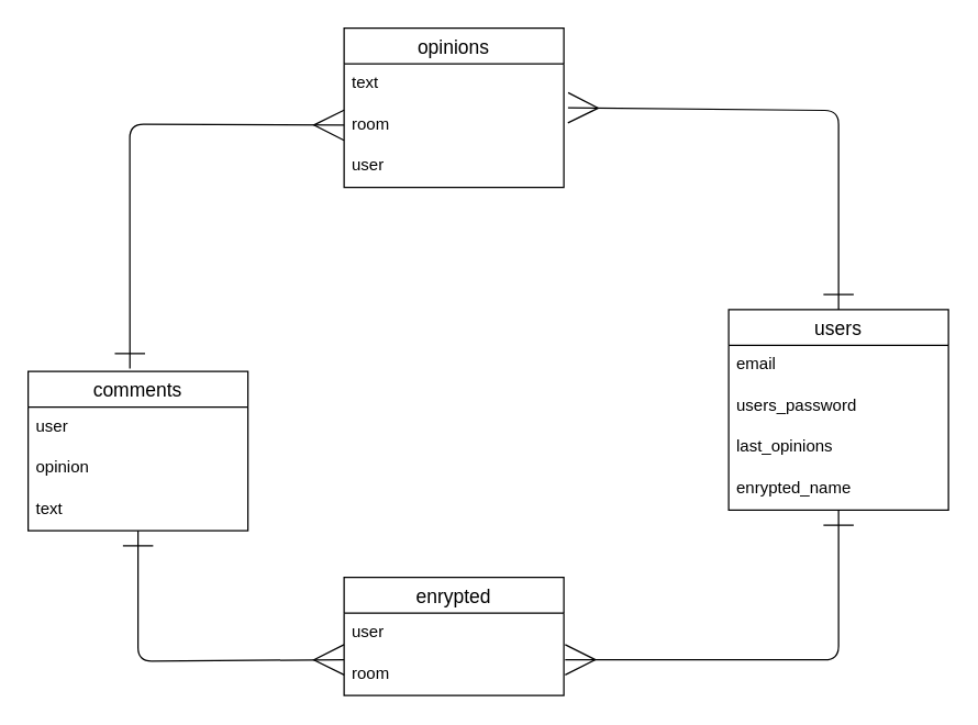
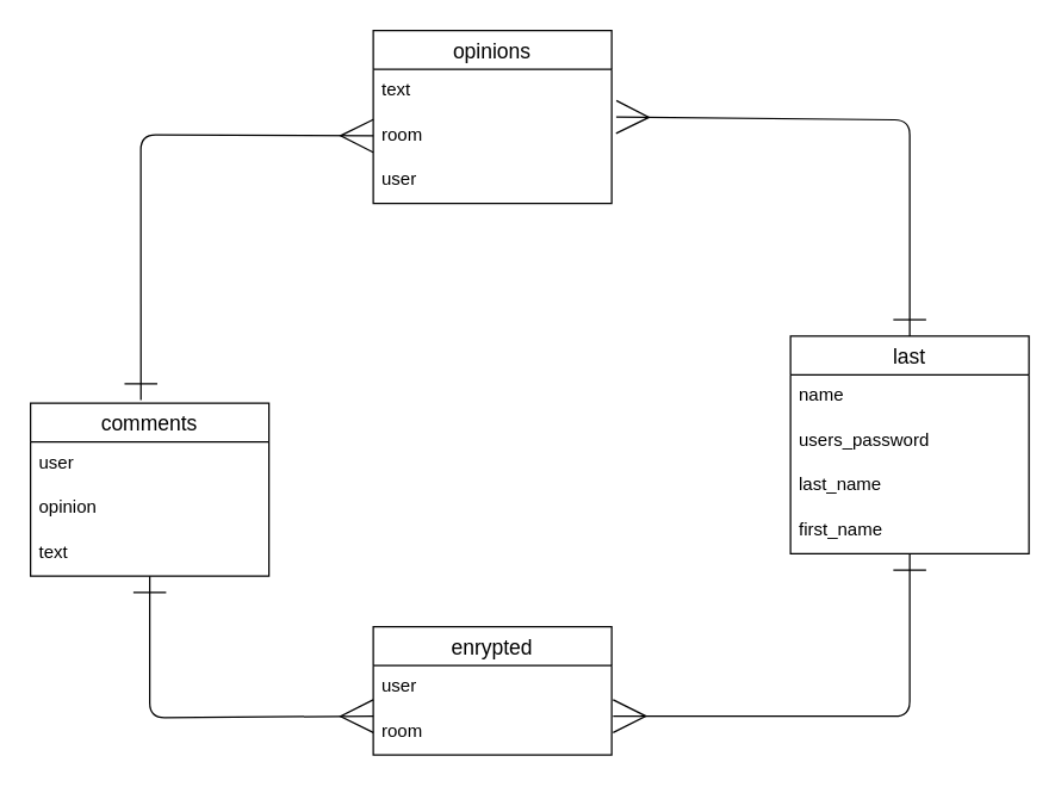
  <mxCell id="0" />
  <mxCell id="1" parent="0" />
  <mxCell id="2" style="edgeStyle=none;html=1;entryX=0;entryY=0.133;entryDx=0;entryDy=0;entryPerimeter=0;startArrow=ERone;startFill=0;endArrow=ERmany;endFill=0;startSize=20;endSize=20;" parent="1" source="3" target="9" edge="1"><mxGeometry relative="1" as="geometry"><Array as="points"><mxPoint x="100" y="481" /></Array></mxGeometry></mxCell>
  <mxCell id="3" value="comments" style="swimlane;fontStyle=0;childLayout=stackLayout;horizontal=1;startSize=26;horizontalStack=0;resizeParent=1;resizeParentMax=0;resizeLast=0;collapsible=1;marginBottom=0;align=center;fontSize=14;" parent="1" vertex="1"><mxGeometry x="20" y="270" width="160" height="116" as="geometry" /></mxCell>
  <mxCell id="4" value="user" style="text;strokeColor=none;fillColor=none;spacingLeft=4;spacingRight=4;overflow=hidden;rotatable=0;points=[[0,0.5],[1,0.5]];portConstraint=eastwest;fontSize=12;" vertex="1" parent="3"><mxGeometry y="26" width="160" height="30" as="geometry" /></mxCell>
  <mxCell id="5" value="opinion" style="text;strokeColor=none;fillColor=none;spacingLeft=4;spacingRight=4;overflow=hidden;rotatable=0;points=[[0,0.5],[1,0.5]];portConstraint=eastwest;fontSize=12;" vertex="1" parent="3"><mxGeometry y="56" width="160" height="30" as="geometry" /></mxCell>
  <mxCell id="6" value="text" style="text;strokeColor=none;fillColor=none;spacingLeft=4;spacingRight=4;overflow=hidden;rotatable=0;points=[[0,0.5],[1,0.5]];portConstraint=eastwest;fontSize=12;" parent="3" vertex="1"><mxGeometry y="86" width="160" height="30" as="geometry" /></mxCell>
  <mxCell id="7" value="enrypted" style="swimlane;fontStyle=0;childLayout=stackLayout;horizontal=1;startSize=26;horizontalStack=0;resizeParent=1;resizeParentMax=0;resizeLast=0;collapsible=1;marginBottom=0;align=center;fontSize=14;" parent="1" vertex="1"><mxGeometry x="250" y="420" width="160" height="86" as="geometry" /></mxCell>
  <mxCell id="8" value="user" style="text;strokeColor=none;fillColor=none;spacingLeft=4;spacingRight=4;overflow=hidden;rotatable=0;points=[[0,0.5],[1,0.5]];portConstraint=eastwest;fontSize=12;" parent="7" vertex="1"><mxGeometry y="26" width="160" height="30" as="geometry" /></mxCell>
  <mxCell id="9" value="room" style="text;strokeColor=none;fillColor=none;spacingLeft=4;spacingRight=4;overflow=hidden;rotatable=0;points=[[0,0.5],[1,0.5]];portConstraint=eastwest;fontSize=12;" parent="7" vertex="1"><mxGeometry y="56" width="160" height="30" as="geometry" /></mxCell>
  <mxCell id="10" value="opinions" style="swimlane;fontStyle=0;childLayout=stackLayout;horizontal=1;startSize=26;horizontalStack=0;resizeParent=1;resizeParentMax=0;resizeLast=0;collapsible=1;marginBottom=0;align=center;fontSize=14;" parent="1" vertex="1"><mxGeometry x="250" y="20" width="160" height="116" as="geometry" /></mxCell>
  <mxCell id="11" value="text" style="text;strokeColor=none;fillColor=none;spacingLeft=4;spacingRight=4;overflow=hidden;rotatable=0;points=[[0,0.5],[1,0.5]];portConstraint=eastwest;fontSize=12;" parent="10" vertex="1"><mxGeometry y="26" width="160" height="30" as="geometry" /></mxCell>
  <mxCell id="12" value="room" style="text;strokeColor=none;fillColor=none;spacingLeft=4;spacingRight=4;overflow=hidden;rotatable=0;points=[[0,0.5],[1,0.5]];portConstraint=eastwest;fontSize=12;" parent="10" vertex="1"><mxGeometry y="56" width="160" height="30" as="geometry" /></mxCell>
  <mxCell id="13" value="user" style="text;strokeColor=none;fillColor=none;spacingLeft=4;spacingRight=4;overflow=hidden;rotatable=0;points=[[0,0.5],[1,0.5]];portConstraint=eastwest;fontSize=12;" parent="10" vertex="1"><mxGeometry y="86" width="160" height="30" as="geometry" /></mxCell>
  <mxCell id="14" style="edgeStyle=none;html=1;entryX=1.006;entryY=0.133;entryDx=0;entryDy=0;entryPerimeter=0;startArrow=ERone;startFill=0;endArrow=ERmany;endFill=0;endSize=20;startSize=20;" parent="1" source="16" target="9" edge="1"><mxGeometry relative="1" as="geometry"><mxPoint x="420" y="480" as="targetPoint" /><Array as="points"><mxPoint x="610" y="480" /></Array></mxGeometry></mxCell>
  <mxCell id="15" style="edgeStyle=none;html=1;startArrow=ERone;startFill=0;endArrow=ERmany;endFill=0;startSize=20;endSize=20;entryX=1.019;entryY=0.067;entryDx=0;entryDy=0;entryPerimeter=0;" parent="1" source="16" target="12" edge="1"><mxGeometry relative="1" as="geometry"><mxPoint x="420" y="50" as="targetPoint" /><Array as="points"><mxPoint x="610" y="80" /></Array></mxGeometry></mxCell>
- <mxCell id="16" value="users" style="swimlane;fontStyle=0;childLayout=stackLayout;horizontal=1;startSize=26;horizontalStack=0;resizeParent=1;resizeParentMax=0;resizeLast=0;collapsible=1;marginBottom=0;align=center;fontSize=14;" parent="1" vertex="1"><mxGeometry x="530" y="225" width="160" height="146" as="geometry" /></mxCell>
- <mxCell id="17" value="email" style="text;strokeColor=none;fillColor=none;spacingLeft=4;spacingRight=4;overflow=hidden;rotatable=0;points=[[0,0.5],[1,0.5]];portConstraint=eastwest;fontSize=12;" parent="16" vertex="1"><mxGeometry y="26" width="160" height="30" as="geometry" /></mxCell>
+ <mxCell id="16" value="last" style="swimlane;fontStyle=0;childLayout=stackLayout;horizontal=1;startSize=26;horizontalStack=0;resizeParent=1;resizeParentMax=0;resizeLast=0;collapsible=1;marginBottom=0;align=center;fontSize=14;" parent="1" vertex="1"><mxGeometry x="530" y="225" width="160" height="146" as="geometry" /></mxCell>
+ <mxCell id="17" value="name" style="text;strokeColor=none;fillColor=none;spacingLeft=4;spacingRight=4;overflow=hidden;rotatable=0;points=[[0,0.5],[1,0.5]];portConstraint=eastwest;fontSize=12;" parent="16" vertex="1"><mxGeometry y="26" width="160" height="30" as="geometry" /></mxCell>
  <mxCell id="18" value="users_password" style="text;strokeColor=none;fillColor=none;spacingLeft=4;spacingRight=4;overflow=hidden;rotatable=0;points=[[0,0.5],[1,0.5]];portConstraint=eastwest;fontSize=12;" parent="16" vertex="1"><mxGeometry y="56" width="160" height="30" as="geometry" /></mxCell>
- <mxCell id="19" value="last_opinions" style="text;strokeColor=none;fillColor=none;spacingLeft=4;spacingRight=4;overflow=hidden;rotatable=0;points=[[0,0.5],[1,0.5]];portConstraint=eastwest;fontSize=12;" parent="16" vertex="1"><mxGeometry y="86" width="160" height="30" as="geometry" /></mxCell>
- <mxCell id="20" value="enrypted_name" style="text;strokeColor=none;fillColor=none;spacingLeft=4;spacingRight=4;overflow=hidden;rotatable=0;points=[[0,0.5],[1,0.5]];portConstraint=eastwest;fontSize=12;" parent="16" vertex="1"><mxGeometry y="116" width="160" height="30" as="geometry" /></mxCell>
+ <mxCell id="19" value="last_name" style="text;strokeColor=none;fillColor=none;spacingLeft=4;spacingRight=4;overflow=hidden;rotatable=0;points=[[0,0.5],[1,0.5]];portConstraint=eastwest;fontSize=12;" parent="16" vertex="1"><mxGeometry y="86" width="160" height="30" as="geometry" /></mxCell>
+ <mxCell id="20" value="first_name" style="text;strokeColor=none;fillColor=none;spacingLeft=4;spacingRight=4;overflow=hidden;rotatable=0;points=[[0,0.5],[1,0.5]];portConstraint=eastwest;fontSize=12;" parent="16" vertex="1"><mxGeometry y="116" width="160" height="30" as="geometry" /></mxCell>
  <mxCell id="21" style="edgeStyle=none;html=1;startArrow=ERmany;startFill=0;endArrow=ERone;endFill=0;startSize=20;endSize=20;entryX=0.463;entryY=-0.018;entryDx=0;entryDy=0;entryPerimeter=0;" parent="1" source="12" target="3" edge="1"><mxGeometry relative="1" as="geometry"><mxPoint x="80" y="250" as="targetPoint" /><Array as="points"><mxPoint x="94" y="90" /></Array></mxGeometry></mxCell>
